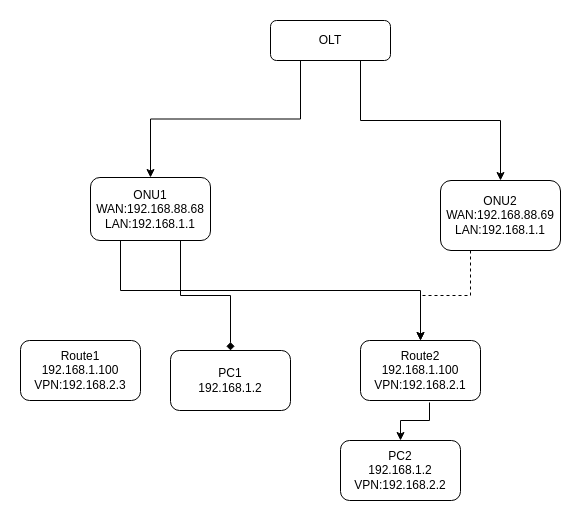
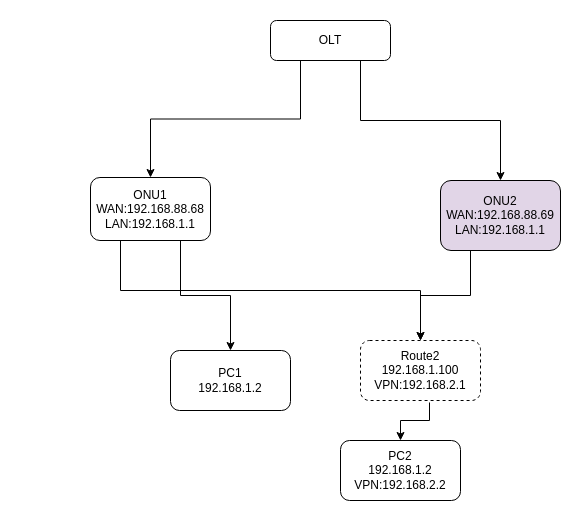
  <mxCell id="0" />
  <mxCell id="1" parent="0" />
  <mxCell id="2" style="edgeStyle=orthogonalEdgeStyle;rounded=0;orthogonalLoop=1;jettySize=auto;html=1;exitX=0.25;exitY=1;exitDx=0;exitDy=0;entryX=0.5;entryY=0;entryDx=0;entryDy=0;" edge="1" parent="1" source="4" target="7"><mxGeometry relative="1" as="geometry" /></mxCell>
  <mxCell id="3" style="edgeStyle=orthogonalEdgeStyle;rounded=0;orthogonalLoop=1;jettySize=auto;html=1;exitX=0.75;exitY=1;exitDx=0;exitDy=0;" edge="1" parent="1" source="4" target="10"><mxGeometry relative="1" as="geometry" /></mxCell>
  <mxCell id="4" value="OLT" style="rounded=1;whiteSpace=wrap;html=1;" vertex="1" parent="1"><mxGeometry x="270" y="20" width="120" height="40" as="geometry" /></mxCell>
  <mxCell id="5" value="" style="edgeStyle=orthogonalEdgeStyle;rounded=0;orthogonalLoop=1;jettySize=auto;html=1;exitX=0.25;exitY=1;exitDx=0;exitDy=0;" edge="1" parent="1" source="7" target="12"><mxGeometry relative="1" as="geometry" /></mxCell>
- <mxCell id="6" style="edgeStyle=orthogonalEdgeStyle;rounded=0;orthogonalLoop=1;jettySize=auto;html=1;exitX=0.75;exitY=1;exitDx=0;exitDy=0;endArrow=diamond;" edge="1" parent="1" source="7" target="14"><mxGeometry relative="1" as="geometry" /></mxCell>
+ <mxCell id="6" style="edgeStyle=orthogonalEdgeStyle;rounded=0;orthogonalLoop=1;jettySize=auto;html=1;exitX=0.75;exitY=1;exitDx=0;exitDy=0;" edge="1" parent="1" source="7" target="14"><mxGeometry relative="1" as="geometry" /></mxCell>
  <mxCell id="7" value="ONU1&lt;div&gt;WAN:192.168.88.68&lt;br&gt;&lt;div&gt;LAN:192.168.1.1&lt;/div&gt;&lt;/div&gt;" style="rounded=1;whiteSpace=wrap;html=1;" vertex="1" parent="1"><mxGeometry x="90" y="177" width="120" height="63" as="geometry" /></mxCell>
- <mxCell id="8" value="" style="edgeStyle=orthogonalEdgeStyle;rounded=0;orthogonalLoop=1;jettySize=auto;html=1;exitX=0.25;exitY=1;exitDx=0;exitDy=0;dashed=1;" edge="1" parent="1" source="10" target="12"><mxGeometry relative="1" as="geometry" /></mxCell>
+ <mxCell id="8" value="" style="edgeStyle=orthogonalEdgeStyle;rounded=0;orthogonalLoop=1;jettySize=auto;html=1;exitX=0.25;exitY=1;exitDx=0;exitDy=0;" edge="1" parent="1" source="10" target="12"><mxGeometry relative="1" as="geometry" /></mxCell>
  <mxCell id="9" style="edgeStyle=orthogonalEdgeStyle;rounded=0;orthogonalLoop=1;jettySize=auto;html=1;exitX=0.575;exitY=1.033;exitDx=0;exitDy=0;entryX=0.5;entryY=0;entryDx=0;entryDy=0;exitPerimeter=0;" edge="1" parent="1" source="12" target="13"><mxGeometry relative="1" as="geometry" /></mxCell>
- <mxCell id="10" value="ONU2&lt;div&gt;WAN:192.168.88.69&lt;br&gt;&lt;div&gt;LAN:192.168.1.1&lt;/div&gt;&lt;/div&gt;" style="rounded=1;whiteSpace=wrap;html=1;" vertex="1" parent="1"><mxGeometry x="440" y="180" width="120" height="70" as="geometry" /></mxCell>
- <mxCell id="11" value="Route1&lt;div&gt;192.168.1.100&lt;/div&gt;&lt;div&gt;VPN:192.168.2.3&lt;/div&gt;" style="whiteSpace=wrap;html=1;rounded=1;" vertex="1" parent="1"><mxGeometry x="20" y="340" width="120" height="60" as="geometry" /></mxCell>
- <mxCell id="12" value="Route2&lt;div&gt;192.168.1.100&lt;/div&gt;&lt;div&gt;VPN:192.168.2.1&lt;/div&gt;" style="rounded=1;whiteSpace=wrap;html=1;" vertex="1" parent="1"><mxGeometry x="360" y="340" width="120" height="60" as="geometry" /></mxCell>
+ <mxCell id="10" value="ONU2&lt;div&gt;WAN:192.168.88.69&lt;br&gt;&lt;div&gt;LAN:192.168.1.1&lt;/div&gt;&lt;/div&gt;" style="rounded=1;whiteSpace=wrap;html=1;fillColor=#e1d5e7;" vertex="1" parent="1"><mxGeometry x="440" y="180" width="120" height="70" as="geometry" /></mxCell>
+ <mxCell id="12" value="Route2&lt;div&gt;192.168.1.100&lt;/div&gt;&lt;div&gt;VPN:192.168.2.1&lt;/div&gt;" style="rounded=1;whiteSpace=wrap;html=1;dashed=1;" vertex="1" parent="1"><mxGeometry x="360" y="340" width="120" height="60" as="geometry" /></mxCell>
  <mxCell id="13" value="PC2&lt;div&gt;192.168.1.2&lt;/div&gt;&lt;div&gt;VPN:192.168.2.2&lt;/div&gt;" style="rounded=1;whiteSpace=wrap;html=1;" vertex="1" parent="1"><mxGeometry x="340" y="440" width="120" height="60" as="geometry" /></mxCell>
  <mxCell id="14" value="PC1&lt;div&gt;192.168.1.2&lt;/div&gt;" style="rounded=1;whiteSpace=wrap;html=1;" vertex="1" parent="1"><mxGeometry x="170" y="350" width="120" height="60" as="geometry" /></mxCell>
